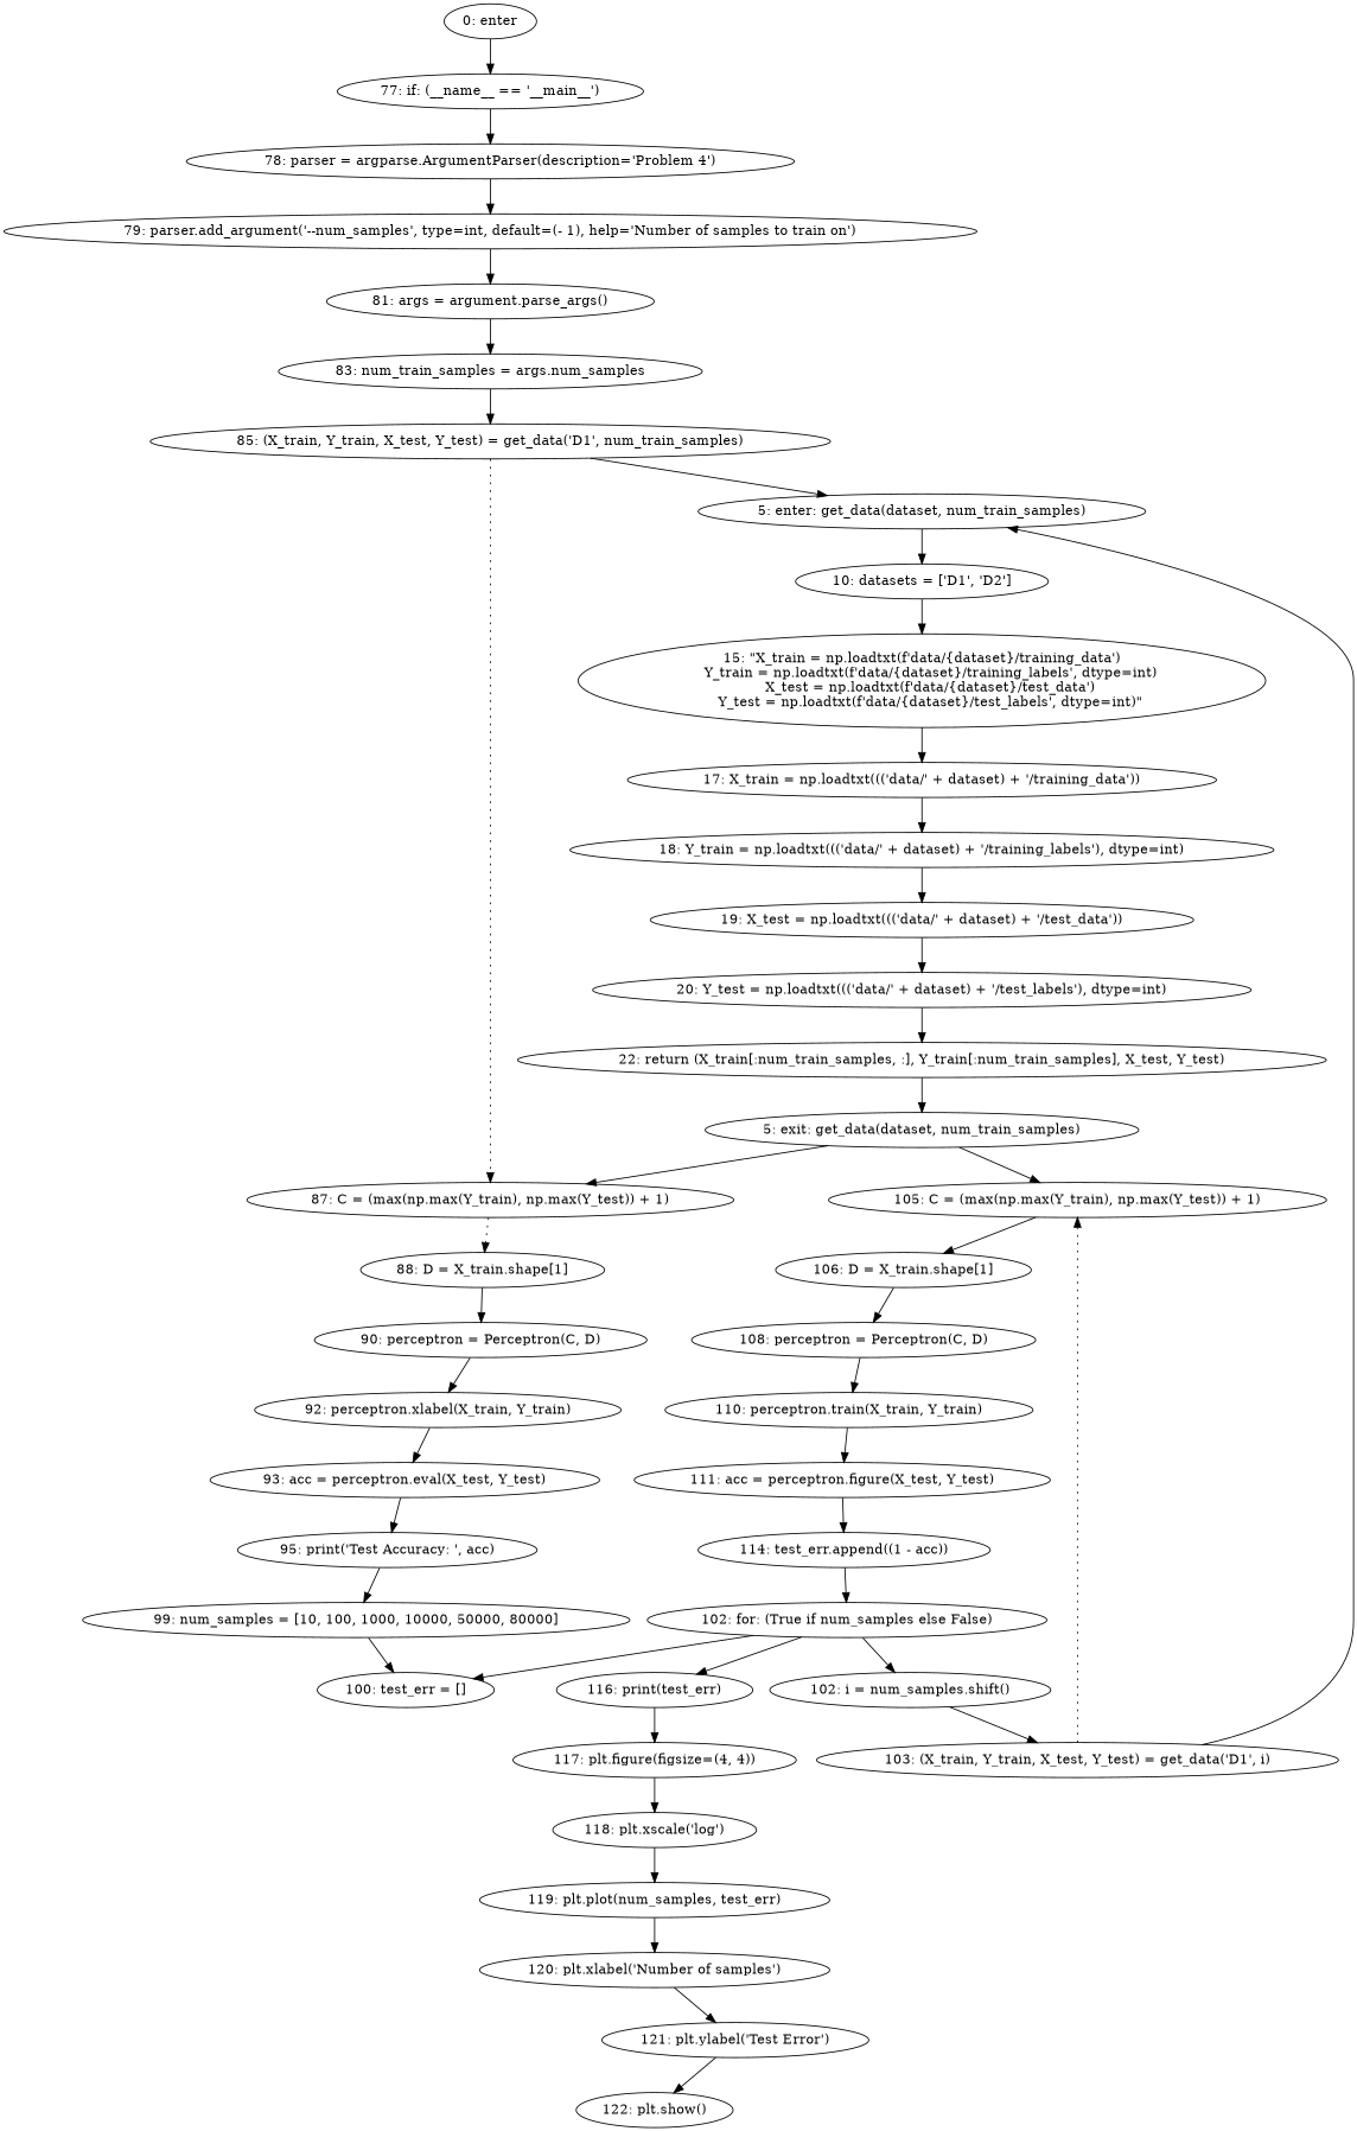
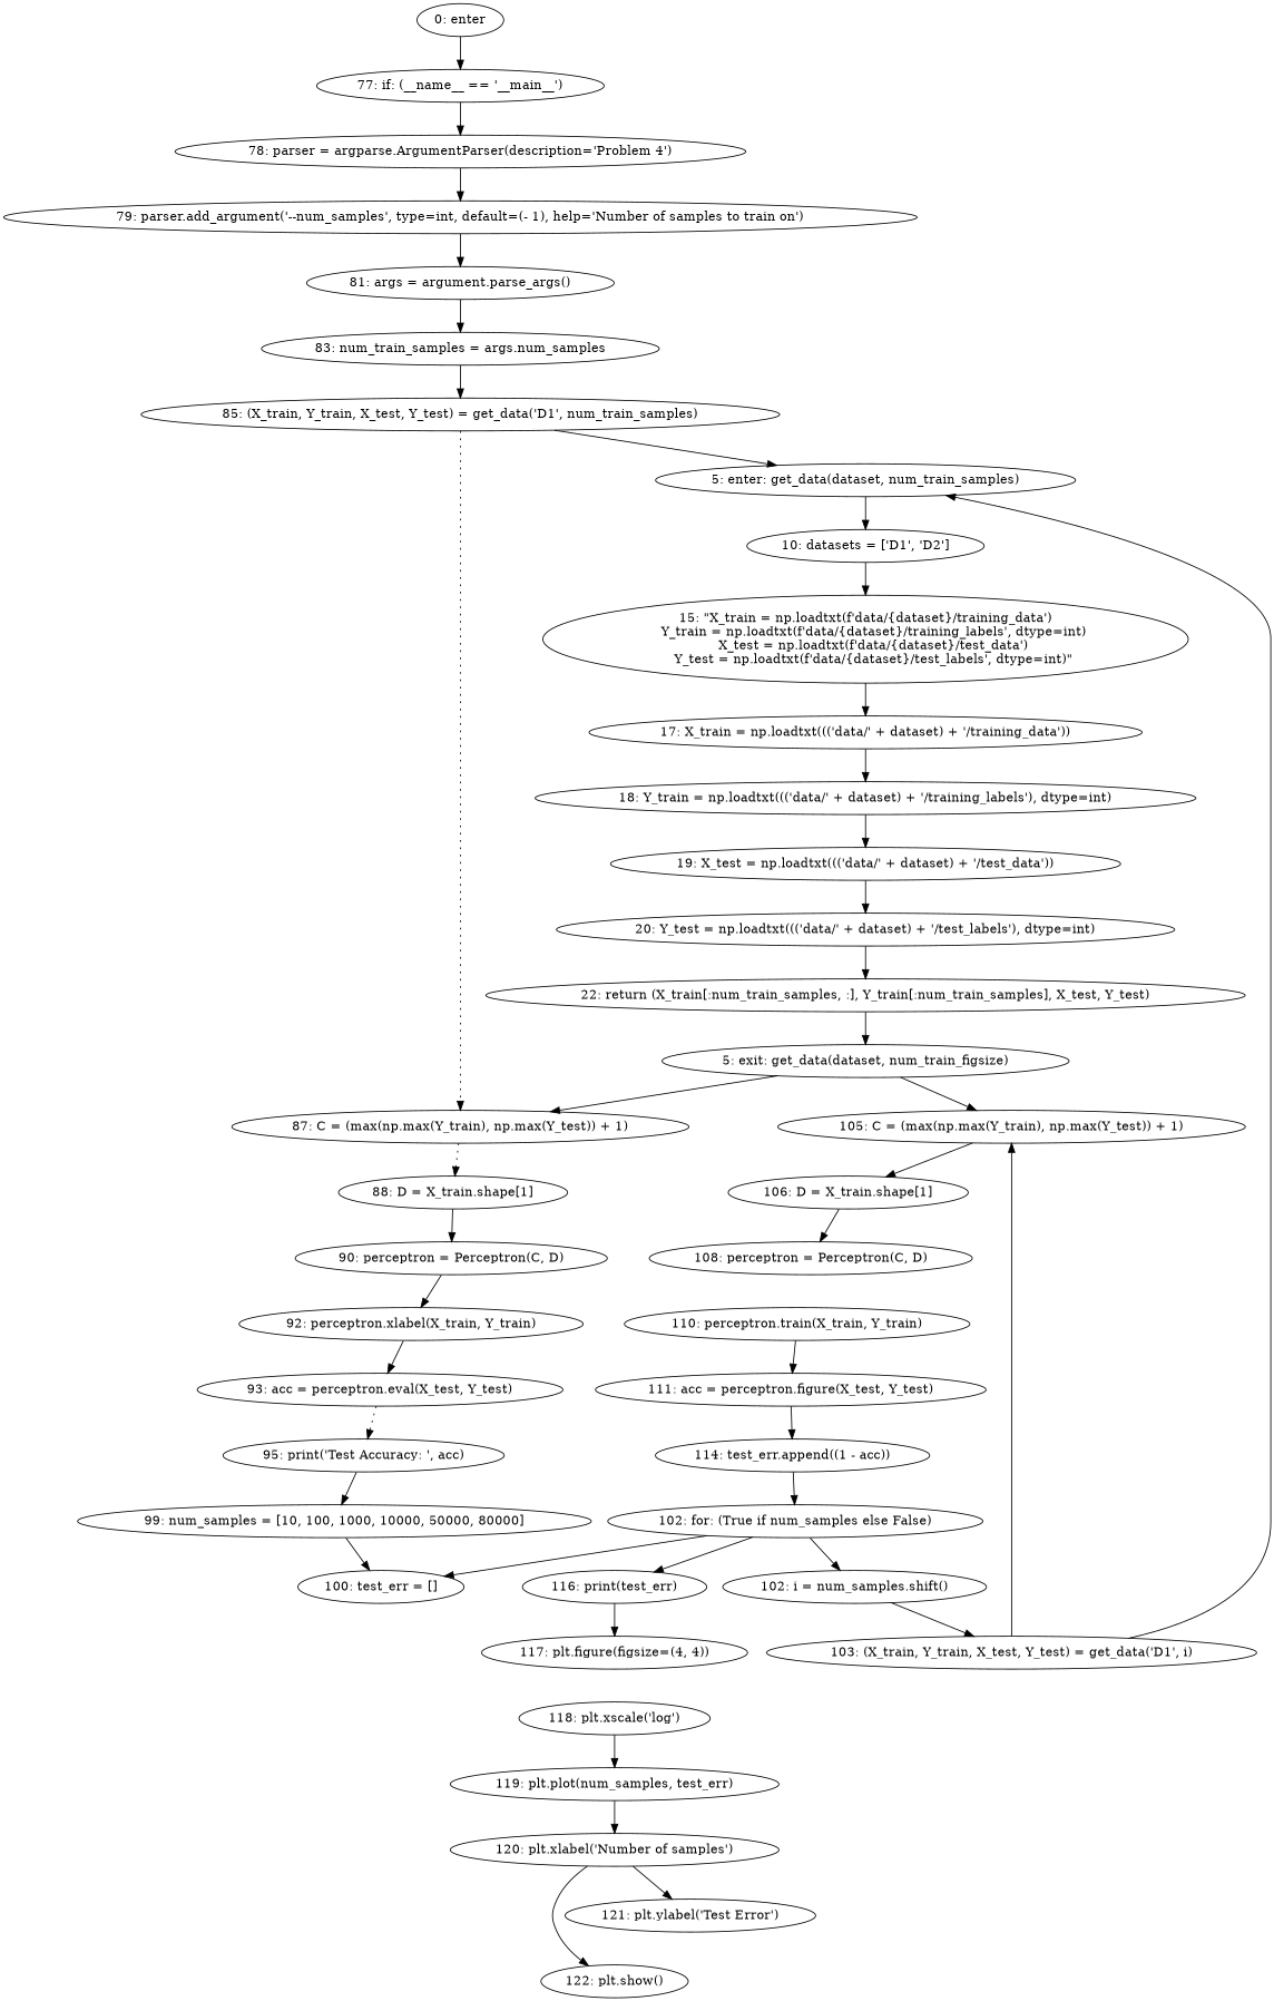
  strict digraph {
    n1 [label="0: enter"]
    n2 [label="77: if: (__name__ == '__main__')"]
    n3 [label="78: parser = argparse.ArgumentParser(description='Problem 4')"]
    n4 [label="79: parser.add_argument('--num_samples', type=int, default=(- 1), help='Number of samples to train on')"]
    n5 [label="81: args = argument.parse_args()"]
    n6 [label="5: enter: get_data(dataset, num_train_samples)"]
    n7 [label="10: datasets = ['D1', 'D2']"]
    n8 [label="15: \"X_train = np.loadtxt(f'data/{dataset}/training_data')\n    Y_train = np.loadtxt(f'data/{dataset}/training_labels', dtype=int)\n    X_test = np.loadtxt(f'data/{dataset}/test_data')\n    Y_test = np.loadtxt(f'data/{dataset}/test_labels', dtype=int)\""]
    n9 [label="17: X_train = np.loadtxt((('data/' + dataset) + '/training_data'))"]
    n10 [label="18: Y_train = np.loadtxt((('data/' + dataset) + '/training_labels'), dtype=int)"]
    n11 [label="85: (X_train, Y_train, X_test, Y_test) = get_data('D1', num_train_samples)"]
    n12 [label="87: C = (max(np.max(Y_train), np.max(Y_test)) + 1)"]
    n13 [label="88: D = X_train.shape[1]"]
    n14 [label="90: perceptron = Perceptron(C, D)"]
    n15 [label="92: perceptron.xlabel(X_train, Y_train)"]
    n16 [label="103: (X_train, Y_train, X_test, Y_test) = get_data('D1', i)"]
    n17 [label="105: C = (max(np.max(Y_train), np.max(Y_test)) + 1)"]
    n18 [label="106: D = X_train.shape[1]"]
    n19 [label="108: perceptron = Perceptron(C, D)"]
    n20 [label="110: perceptron.train(X_train, Y_train)"]
-   n21 [label="5: exit: get_data(dataset, num_train_samples)"]
+   n21 [label="5: exit: get_data(dataset, num_train_figsize)"]
    n22 [label="22: return (X_train[:num_train_samples, :], Y_train[:num_train_samples], X_test, Y_test)"]
    n23 [label="19: X_test = np.loadtxt((('data/' + dataset) + '/test_data'))"]
    n24 [label="20: Y_test = np.loadtxt((('data/' + dataset) + '/test_labels'), dtype=int)"]
    n25 [label="83: num_train_samples = args.num_samples"]
    n26 [label="93: acc = perceptron.eval(X_test, Y_test)"]
    n27 [label="95: print('Test Accuracy: ', acc)"]
    n28 [label="99: num_samples = [10, 100, 1000, 10000, 50000, 80000]"]
    n29 [label="100: test_err = []"]
    n30 [label="102: for: (True if num_samples else False)"]
    n31 [label="102: i = num_samples.shift()"]
    n32 [label="116: print(test_err)"]
    n33 [label="117: plt.figure(figsize=(4, 4))"]
    n34 [label="118: plt.xscale('log')"]
    n35 [label="119: plt.plot(num_samples, test_err)"]
    n36 [label="114: test_err.append((1 - acc))"]
    n37 [label="111: acc = perceptron.figure(X_test, Y_test)"]
    n38 [label="120: plt.xlabel('Number of samples')"]
    n39 [label="121: plt.ylabel('Test Error')"]
    n40 [label="122: plt.show()"]
    n1 -> n2
    n2 -> n3
    n3 -> n4
    n4 -> n5
    n5 -> n25
    n6 -> n7
    n7 -> n8
    n8 -> n9
    n9 -> n10
    n10 -> n23
    n11 -> n6
    n11 -> n12 [style=dotted weight=100]
    n12 -> n13 [style=dotted]
    n13 -> n14
    n14 -> n15
    n15 -> n26
    n16 -> n6
-   n16 -> n17 [style=dotted weight=100]
+   n16 -> n17 [style=solid weight=100]
    n17 -> n18
    n18 -> n19
-   n19 -> n20
    n20 -> n37
    n21 -> n12
    n21 -> n17
    n22 -> n21
    n23 -> n24
    n24 -> n22
    n25 -> n11
-   n26 -> n27
+   n26 -> n27 [style=dotted]
    n27 -> n28
    n28 -> n29
    n30 -> n29
    n30 -> n31
    n30 -> n32
    n31 -> n16
    n32 -> n33
-   n33 -> n34
    n34 -> n35
    n35 -> n38
    n36 -> n30
    n37 -> n36
    n38 -> n39
-   n39 -> n40
+   n38 -> n40
  }
